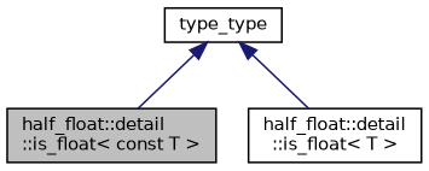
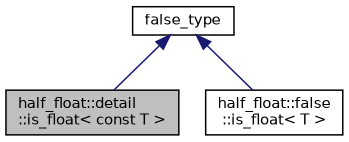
  digraph {
    node [color=black fillcolor=white fontname=Helvetica fontsize=10 shape=record style=filled]
    edge [color=midnightblue dir=back fontname=Helvetica fontsize=10 labelfontname=Helvetica labelfontsize=10 style=solid]
    n1 [fillcolor=grey75 fontcolor=black height=0.2 label="half_float::detail\l::is_float\< const T \>" width=0.4]
-   n2 [height=0.2 label="half_float::detail\l::is_float\< T \>" width=0.4]
-   n3 [height=0.2 label=type_type width=0.4]
+   n2 [height=0.2 label="half_float::false\l::is_float\< T \>" width=0.4]
+   n3 [height=0.2 label=false_type width=0.4]
    n3 -> n1
    n3 -> n2
  }
